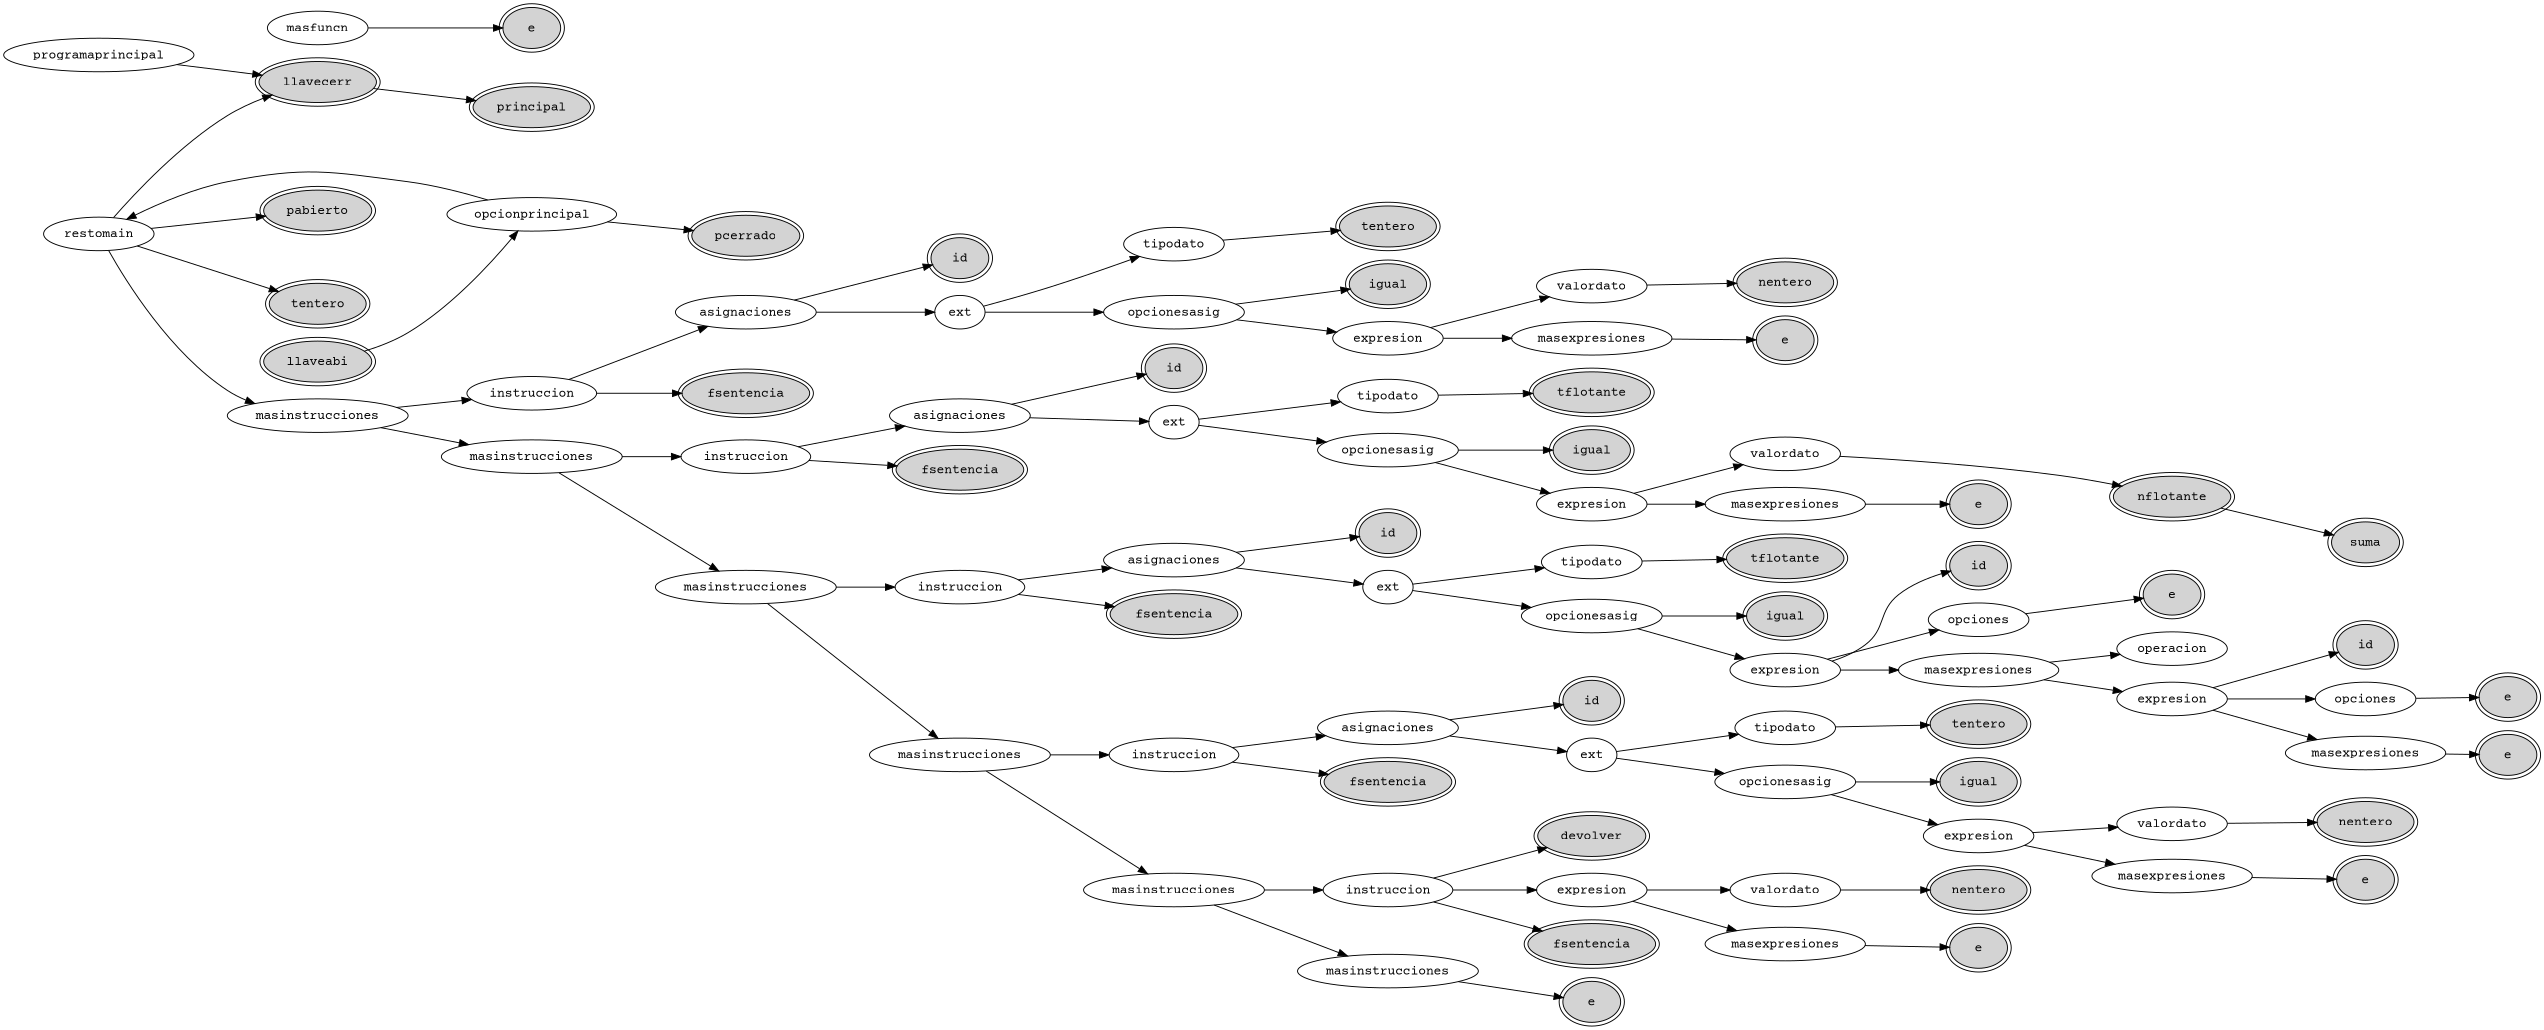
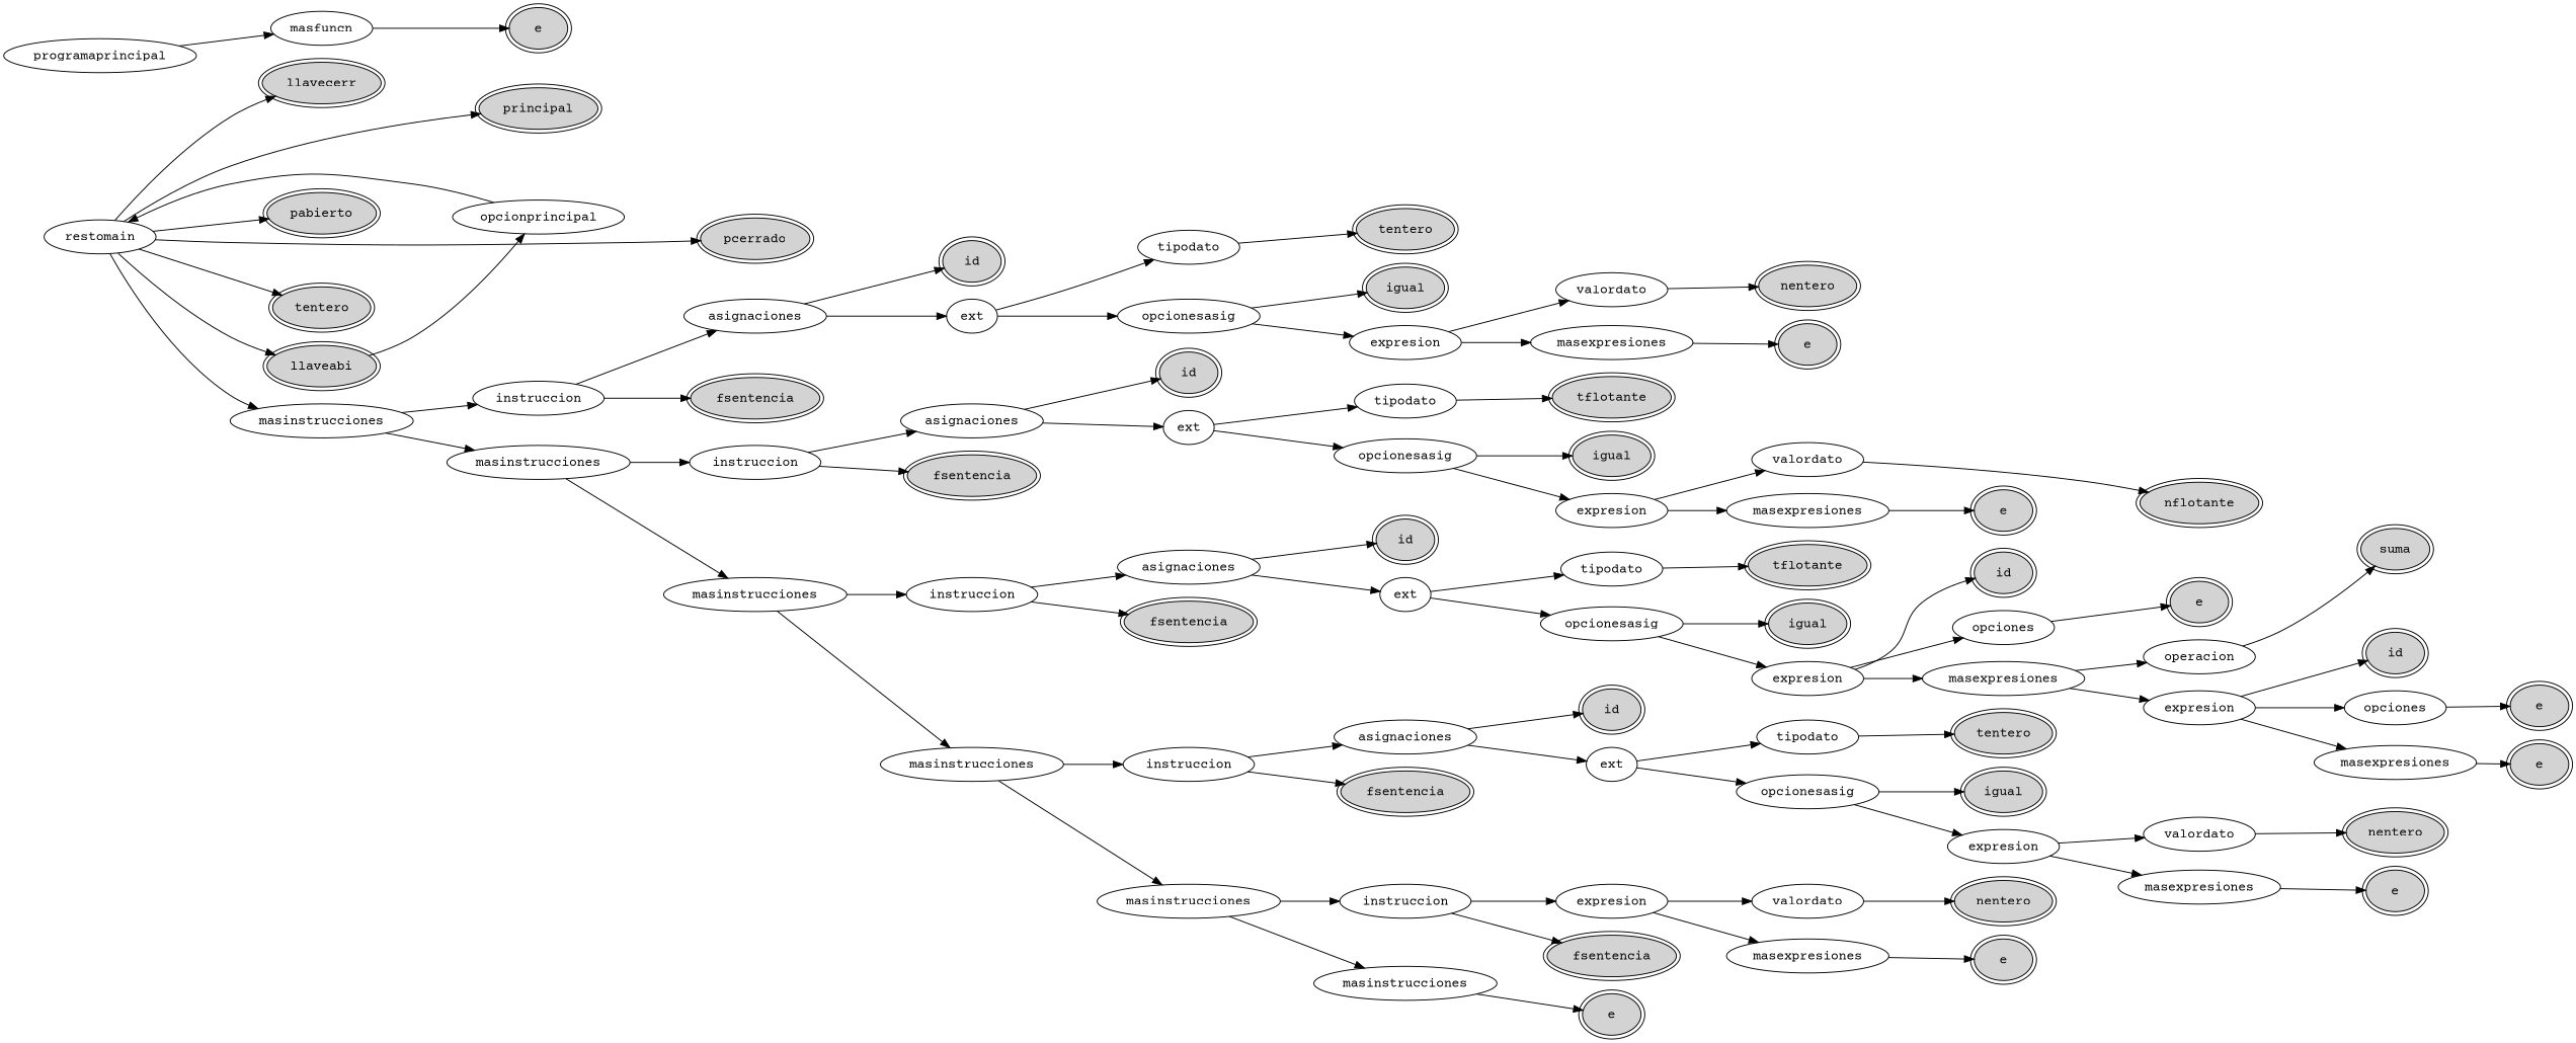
  digraph {
    fontname="Courier Prime"
    rankdir=LR
    node [fillcolor=white fontname="Courier Prime" style=filled]
    edge [fontname="Courier Prime"]
    n1 [label=programaprincipal]
    n2 [label=masfuncn]
    n3 [label=opcionprincipal]
    n4 [label=restomain]
    n5 [fillcolor=lightgrey label=e peripheries=2]
    n6 [fillcolor=lightgrey label=principal peripheries=2]
    n7 [fillcolor=lightgrey label=pabierto peripheries=2]
    n8 [fillcolor=lightgrey label=pcerrado peripheries=2]
    n9 [fillcolor=lightgrey label=tentero peripheries=2]
    n10 [fillcolor=lightgrey label=llaveabi peripheries=2]
    n11 [label=masinstrucciones]
    n12 [fillcolor=lightgrey label=llavecerr peripheries=2]
    n13 [label=instruccion]
    n14 [label=masinstrucciones]
    n15 [label=asignaciones]
    n16 [fillcolor=lightgrey label=fsentencia peripheries=2]
    n17 [label=instruccion]
    n18 [label=masinstrucciones]
    n19 [fillcolor=lightgrey label=id peripheries=2]
    n20 [label=ext]
    n21 [label=tipodato]
    n22 [label=opcionesasig]
    n23 [fillcolor=lightgrey label=tentero peripheries=2]
    n24 [fillcolor=lightgrey label=igual peripheries=2]
    n25 [label=expresion]
    n26 [label=valordato]
    n27 [label=masexpresiones]
    n28 [fillcolor=lightgrey label=nentero peripheries=2]
    n29 [fillcolor=lightgrey label=e peripheries=2]
    n30 [label=asignaciones]
    n31 [fillcolor=lightgrey label=fsentencia peripheries=2]
    n32 [label=instruccion]
    n33 [label=masinstrucciones]
    n34 [fillcolor=lightgrey label=id peripheries=2]
    n35 [label=ext]
    n36 [label=tipodato]
    n37 [label=opcionesasig]
    n38 [fillcolor=lightgrey label=tflotante peripheries=2]
    n39 [fillcolor=lightgrey label=igual peripheries=2]
    n40 [label=expresion]
    n41 [label=valordato]
    n42 [label=masexpresiones]
    n43 [fillcolor=lightgrey label=nflotante peripheries=2]
    n44 [fillcolor=lightgrey label=e peripheries=2]
    n45 [label=asignaciones]
    n46 [fillcolor=lightgrey label=fsentencia peripheries=2]
    n47 [label=instruccion]
    n48 [label=masinstrucciones]
    n49 [fillcolor=lightgrey label=id peripheries=2]
    n50 [label=ext]
    n51 [label=tipodato]
    n52 [label=opcionesasig]
    n53 [fillcolor=lightgrey label=tflotante peripheries=2]
    n54 [fillcolor=lightgrey label=igual peripheries=2]
    n55 [label=expresion]
    n56 [fillcolor=lightgrey label=id peripheries=2]
    n57 [label=opciones]
    n58 [label=masexpresiones]
    n59 [fillcolor=lightgrey label=e peripheries=2]
    n60 [label=operacion]
    n61 [label=expresion]
    n62 [fillcolor=lightgrey label=suma peripheries=2]
    n63 [fillcolor=lightgrey label=id peripheries=2]
    n64 [label=opciones]
    n65 [label=masexpresiones]
    n66 [fillcolor=lightgrey label=e peripheries=2]
    n67 [fillcolor=lightgrey label=e peripheries=2]
    n68 [label=asignaciones]
    n69 [fillcolor=lightgrey label=fsentencia peripheries=2]
    n70 [label=instruccion]
    n71 [label=masinstrucciones]
    n72 [fillcolor=lightgrey label=id peripheries=2]
    n73 [label=ext]
    n74 [label=tipodato]
    n75 [label=opcionesasig]
    n76 [fillcolor=lightgrey label=tentero peripheries=2]
    n77 [fillcolor=lightgrey label=igual peripheries=2]
    n78 [label=expresion]
    n79 [label=valordato]
    n80 [label=masexpresiones]
    n81 [fillcolor=lightgrey label=nentero peripheries=2]
    n82 [fillcolor=lightgrey label=e peripheries=2]
-   n83 [fillcolor=lightgrey label=devolver peripheries=2]
    n84 [label=expresion]
    n85 [fillcolor=lightgrey label=fsentencia peripheries=2]
    n86 [fillcolor=lightgrey label=e peripheries=2]
    n87 [label=valordato]
    n88 [label=masexpresiones]
    n89 [fillcolor=lightgrey label=nentero peripheries=2]
    n90 [fillcolor=lightgrey label=e peripheries=2]
-   n1 -> n12
+   n1 -> n2
    n2 -> n5
    n3 -> n4
-   n12 -> n6
+   n4 -> n6
    n4 -> n7
-   n3 -> n8
+   n4 -> n8
    n4 -> n9
+   n4 -> n10
    n4 -> n11
    n4 -> n12
    n10 -> n3
    n11 -> n13
    n11 -> n14
    n13 -> n15
    n13 -> n16
    n14 -> n17
    n14 -> n18
    n15 -> n19
    n15 -> n20
    n17 -> n30
    n17 -> n31
    n18 -> n32
    n18 -> n33
    n20 -> n21
    n20 -> n22
    n21 -> n23
    n22 -> n24
    n22 -> n25
    n25 -> n26
    n25 -> n27
    n26 -> n28
    n27 -> n29
    n30 -> n34
    n30 -> n35
    n32 -> n45
    n32 -> n46
    n33 -> n47
    n33 -> n48
    n35 -> n36
    n35 -> n37
    n36 -> n38
    n37 -> n39
    n37 -> n40
    n40 -> n41
    n40 -> n42
    n41 -> n43
    n42 -> n44
    n45 -> n49
    n45 -> n50
    n47 -> n68
    n47 -> n69
    n48 -> n70
    n48 -> n71
    n50 -> n51
    n50 -> n52
    n51 -> n53
    n52 -> n54
    n52 -> n55
    n55 -> n56
    n55 -> n57
    n55 -> n58
    n57 -> n59
    n58 -> n60
    n58 -> n61
-   n43 -> n62
+   n60 -> n62
    n61 -> n63
    n61 -> n64
    n61 -> n65
    n64 -> n66
    n65 -> n67
    n68 -> n72
    n68 -> n73
-   n70 -> n83
    n70 -> n84
    n70 -> n85
    n71 -> n86
    n73 -> n74
    n73 -> n75
    n74 -> n76
    n75 -> n77
    n75 -> n78
    n78 -> n79
    n78 -> n80
    n79 -> n81
    n80 -> n82
    n84 -> n87
    n84 -> n88
    n87 -> n89
    n88 -> n90
  }
